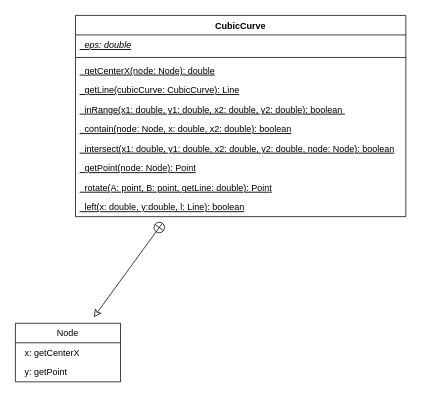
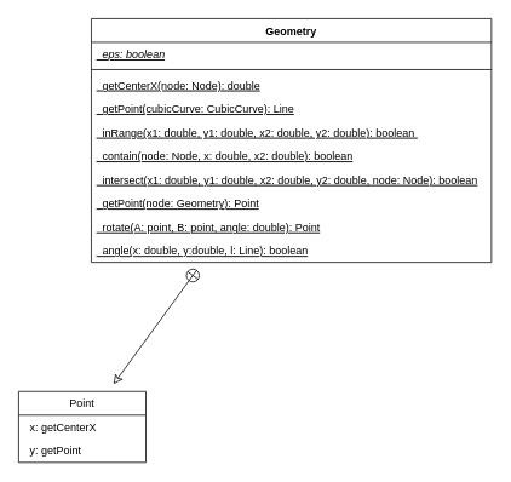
  <mxCell id="0" />
  <mxCell id="1" parent="0" />
- <mxCell id="2" value="CubicCurve&#10;" style="swimlane;fontStyle=1;align=center;verticalAlign=top;childLayout=stackLayout;horizontal=1;startSize=26;horizontalStack=0;resizeParent=1;resizeParentMax=0;resizeLast=0;collapsible=1;marginBottom=0;hachureGap=4;pointerEvents=0;" parent="1" vertex="1"><mxGeometry x="100" y="20" width="440" height="268" as="geometry" /></mxCell>
- <mxCell id="3" value="  eps: double" style="text;strokeColor=none;fillColor=none;align=left;verticalAlign=top;spacingLeft=4;spacingRight=4;overflow=hidden;rotatable=0;points=[[0,0.5],[1,0.5]];portConstraint=eastwest;fontStyle=6" parent="2" vertex="1"><mxGeometry y="26" width="440" height="26" as="geometry" /></mxCell>
+ <mxCell id="2" value="Geometry&#10;" style="swimlane;fontStyle=1;align=center;verticalAlign=top;childLayout=stackLayout;horizontal=1;startSize=26;horizontalStack=0;resizeParent=1;resizeParentMax=0;resizeLast=0;collapsible=1;marginBottom=0;hachureGap=4;pointerEvents=0;" parent="1" vertex="1"><mxGeometry x="100" y="20" width="440" height="268" as="geometry" /></mxCell>
+ <mxCell id="3" value="  eps: boolean" style="text;strokeColor=none;fillColor=none;align=left;verticalAlign=top;spacingLeft=4;spacingRight=4;overflow=hidden;rotatable=0;points=[[0,0.5],[1,0.5]];portConstraint=eastwest;fontStyle=6" parent="2" vertex="1"><mxGeometry y="26" width="440" height="26" as="geometry" /></mxCell>
  <mxCell id="4" value="" style="line;strokeWidth=1;fillColor=none;align=left;verticalAlign=middle;spacingTop=-1;spacingLeft=3;spacingRight=3;rotatable=0;labelPosition=right;points=[];portConstraint=eastwest;" parent="2" vertex="1"><mxGeometry y="52" width="440" height="8" as="geometry" /></mxCell>
  <mxCell id="5" value="  getCenterX(node: Node): double" style="text;strokeColor=none;fillColor=none;align=left;verticalAlign=top;spacingLeft=4;spacingRight=4;overflow=hidden;rotatable=0;points=[[0,0.5],[1,0.5]];portConstraint=eastwest;fontStyle=4" parent="2" vertex="1"><mxGeometry y="60" width="440" height="26" as="geometry" /></mxCell>
- <mxCell id="6" value="  getLine(cubicCurve: CubicCurve): Line" style="text;strokeColor=none;fillColor=none;align=left;verticalAlign=top;spacingLeft=4;spacingRight=4;overflow=hidden;rotatable=0;points=[[0,0.5],[1,0.5]];portConstraint=eastwest;fontStyle=4" parent="2" vertex="1"><mxGeometry y="86" width="440" height="26" as="geometry" /></mxCell>
+ <mxCell id="6" value="  getPoint(cubicCurve: CubicCurve): Line" style="text;strokeColor=none;fillColor=none;align=left;verticalAlign=top;spacingLeft=4;spacingRight=4;overflow=hidden;rotatable=0;points=[[0,0.5],[1,0.5]];portConstraint=eastwest;fontStyle=4" parent="2" vertex="1"><mxGeometry y="86" width="440" height="26" as="geometry" /></mxCell>
  <mxCell id="7" value="  inRange(x1: double, y1: double, x2: double, y2: double): boolean " style="text;strokeColor=none;fillColor=none;align=left;verticalAlign=top;spacingLeft=4;spacingRight=4;overflow=hidden;rotatable=0;points=[[0,0.5],[1,0.5]];portConstraint=eastwest;fontStyle=4" parent="2" vertex="1"><mxGeometry y="112" width="440" height="26" as="geometry" /></mxCell>
  <mxCell id="8" value="  contain(node: Node, x: double, x2: double): boolean" style="text;strokeColor=none;fillColor=none;align=left;verticalAlign=top;spacingLeft=4;spacingRight=4;overflow=hidden;rotatable=0;points=[[0,0.5],[1,0.5]];portConstraint=eastwest;fontStyle=4" parent="2" vertex="1"><mxGeometry y="138" width="440" height="26" as="geometry" /></mxCell>
  <mxCell id="9" value="  intersect(x1: double, y1: double, x2: double, y2: double, node: Node): boolean" style="text;strokeColor=none;fillColor=none;align=left;verticalAlign=top;spacingLeft=4;spacingRight=4;overflow=hidden;rotatable=0;points=[[0,0.5],[1,0.5]];portConstraint=eastwest;fontStyle=4" parent="2" vertex="1"><mxGeometry y="164" width="440" height="26" as="geometry" /></mxCell>
- <mxCell id="10" value="  getPoint(node: Node): Point" style="text;strokeColor=none;fillColor=none;align=left;verticalAlign=top;spacingLeft=4;spacingRight=4;overflow=hidden;rotatable=0;points=[[0,0.5],[1,0.5]];portConstraint=eastwest;fontStyle=4" parent="2" vertex="1"><mxGeometry y="190" width="440" height="26" as="geometry" /></mxCell>
- <mxCell id="11" value="  rotate(A: point, B: point, getLine: double): Point" style="text;strokeColor=none;fillColor=none;align=left;verticalAlign=top;spacingLeft=4;spacingRight=4;overflow=hidden;rotatable=0;points=[[0,0.5],[1,0.5]];portConstraint=eastwest;fontStyle=4" parent="2" vertex="1"><mxGeometry y="216" width="440" height="26" as="geometry" /></mxCell>
- <mxCell id="12" value="  left(x: double, y:double, l: Line): boolean" style="text;strokeColor=none;fillColor=none;align=left;verticalAlign=top;spacingLeft=4;spacingRight=4;overflow=hidden;rotatable=0;points=[[0,0.5],[1,0.5]];portConstraint=eastwest;fontStyle=4" parent="2" vertex="1"><mxGeometry y="242" width="440" height="26" as="geometry" /></mxCell>
+ <mxCell id="10" value="  getPoint(node: Geometry): Point" style="text;strokeColor=none;fillColor=none;align=left;verticalAlign=top;spacingLeft=4;spacingRight=4;overflow=hidden;rotatable=0;points=[[0,0.5],[1,0.5]];portConstraint=eastwest;fontStyle=4" parent="2" vertex="1"><mxGeometry y="190" width="440" height="26" as="geometry" /></mxCell>
+ <mxCell id="11" value="  rotate(A: point, B: point, angle: double): Point" style="text;strokeColor=none;fillColor=none;align=left;verticalAlign=top;spacingLeft=4;spacingRight=4;overflow=hidden;rotatable=0;points=[[0,0.5],[1,0.5]];portConstraint=eastwest;fontStyle=4" parent="2" vertex="1"><mxGeometry y="216" width="440" height="26" as="geometry" /></mxCell>
+ <mxCell id="12" value="  angle(x: double, y:double, l: Line): boolean" style="text;strokeColor=none;fillColor=none;align=left;verticalAlign=top;spacingLeft=4;spacingRight=4;overflow=hidden;rotatable=0;points=[[0,0.5],[1,0.5]];portConstraint=eastwest;fontStyle=4" parent="2" vertex="1"><mxGeometry y="242" width="440" height="26" as="geometry" /></mxCell>
  <mxCell id="13" value="" style="endArrow=classic;startArrow=circlePlus;endFill=0;startFill=0;endSize=8;html=1;sourcePerimeterSpacing=8;targetPerimeterSpacing=8;" parent="1" source="2" target="14" edge="1"><mxGeometry width="160" relative="1" as="geometry"><mxPoint x="110" y="70" as="sourcePoint" /><mxPoint x="206" y="200" as="targetPoint" /></mxGeometry></mxCell>
- <mxCell id="14" value="Node" style="swimlane;fontStyle=0;childLayout=stackLayout;horizontal=1;startSize=26;fillColor=none;horizontalStack=0;resizeParent=1;resizeParentMax=0;resizeLast=0;collapsible=1;marginBottom=0;hachureGap=4;pointerEvents=0;" parent="1" vertex="1"><mxGeometry x="20" y="430" width="140" height="78" as="geometry" /></mxCell>
+ <mxCell id="14" value="Point" style="swimlane;fontStyle=0;childLayout=stackLayout;horizontal=1;startSize=26;fillColor=none;horizontalStack=0;resizeParent=1;resizeParentMax=0;resizeLast=0;collapsible=1;marginBottom=0;hachureGap=4;pointerEvents=0;" parent="1" vertex="1"><mxGeometry x="20" y="430" width="140" height="78" as="geometry" /></mxCell>
  <mxCell id="15" value="  x: getCenterX" style="text;strokeColor=none;fillColor=none;align=left;verticalAlign=top;spacingLeft=4;spacingRight=4;overflow=hidden;rotatable=0;points=[[0,0.5],[1,0.5]];portConstraint=eastwest;" parent="14" vertex="1"><mxGeometry y="26" width="140" height="26" as="geometry" /></mxCell>
  <mxCell id="16" value="  y: getPoint" style="text;strokeColor=none;fillColor=none;align=left;verticalAlign=top;spacingLeft=4;spacingRight=4;overflow=hidden;rotatable=0;points=[[0,0.5],[1,0.5]];portConstraint=eastwest;" parent="14" vertex="1"><mxGeometry y="52" width="140" height="26" as="geometry" /></mxCell>
